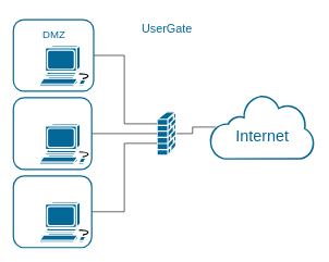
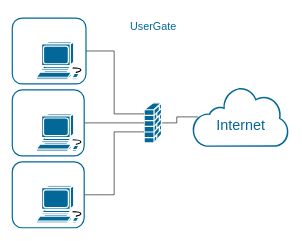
  <mxCell id="0" />
  <mxCell id="1" parent="0" />
  <mxCell id="2" style="edgeStyle=orthogonalEdgeStyle;rounded=0;orthogonalLoop=1;jettySize=auto;html=1;entryX=0.06;entryY=0.5;entryDx=0;entryDy=0;entryPerimeter=0;fontSize=24;fontColor=#036897;endArrow=none;endFill=0;" edge="1" parent="1" source="3" target="4"><mxGeometry relative="1" as="geometry" /></mxCell>
  <mxCell id="3" value="" style="shape=mxgraph.cisco.security.firewall;sketch=0;html=1;pointerEvents=1;dashed=0;fillColor=#036897;strokeColor=#ffffff;strokeWidth=2;verticalLabelPosition=bottom;verticalAlign=top;align=center;outlineConnect=0;" vertex="1" parent="1"><mxGeometry x="240" y="170.5" width="29" height="67" as="geometry" /></mxCell>
  <mxCell id="4" value="&lt;br&gt;Internet" style="sketch=0;aspect=fixed;pointerEvents=1;shadow=0;dashed=0;html=1;strokeColor=none;labelPosition=center;verticalLabelPosition=middle;verticalAlign=middle;align=center;fillColor=#036897;shape=mxgraph.mscae.enterprise.internet_hollow;fontSize=24;fontColor=#036897;" vertex="1" parent="1"><mxGeometry x="320" y="144" width="161.29" height="100" as="geometry" /></mxCell>
  <mxCell id="5" style="edgeStyle=orthogonalEdgeStyle;rounded=0;orthogonalLoop=1;jettySize=auto;html=1;fontSize=24;fontColor=#036897;endArrow=none;endFill=0;" edge="1" parent="1" source="14" target="3"><mxGeometry relative="1" as="geometry" /></mxCell>
  <mxCell id="6" style="edgeStyle=orthogonalEdgeStyle;rounded=0;orthogonalLoop=1;jettySize=auto;html=1;fontSize=24;fontColor=#036897;endArrow=none;endFill=0;" edge="1" parent="1" source="17" target="3"><mxGeometry relative="1" as="geometry"><Array as="points"><mxPoint x="190" y="324" /><mxPoint x="190" y="219" /></Array></mxGeometry></mxCell>
  <mxCell id="7" style="edgeStyle=orthogonalEdgeStyle;rounded=0;orthogonalLoop=1;jettySize=auto;html=1;fontSize=24;fontColor=#036897;endArrow=none;endFill=0;" edge="1" parent="1" source="10" target="3"><mxGeometry relative="1" as="geometry"><Array as="points"><mxPoint x="190" y="84" /><mxPoint x="190" y="189" /></Array></mxGeometry></mxCell>
  <mxCell id="8" value="" style="group" vertex="1" connectable="0" parent="1"><mxGeometry x="20" y="29" width="123" height="110" as="geometry" /></mxCell>
  <mxCell id="9" value="" style="shape=mxgraph.cisco.computers_and_peripherals.workstation;sketch=0;html=1;pointerEvents=1;dashed=0;fillColor=#036897;strokeColor=#ffffff;strokeWidth=2;verticalLabelPosition=bottom;verticalAlign=top;align=center;outlineConnect=0;" vertex="1" parent="8"><mxGeometry x="40" y="40" width="83" height="62" as="geometry" /></mxCell>
  <mxCell id="10" value="" style="rounded=1;whiteSpace=wrap;html=1;fontSize=24;fontColor=#036897;strokeWidth=2;fillColor=none;strokeColor=#036897;" vertex="1" parent="8"><mxGeometry width="123" height="110" as="geometry" /></mxCell>
- <mxCell id="11" value="&lt;font style=&quot;font-size: 16px&quot;&gt;DMZ&lt;/font&gt;" style="text;html=1;align=center;verticalAlign=middle;resizable=0;points=[];autosize=1;strokeColor=none;fillColor=none;fontSize=24;fontColor=#036897;" vertex="1" parent="8"><mxGeometry x="36.5" width="50" height="40" as="geometry" /></mxCell>
  <mxCell id="12" value="" style="group" vertex="1" connectable="0" parent="1"><mxGeometry x="20" y="149" width="123" height="110" as="geometry" /></mxCell>
  <mxCell id="13" value="" style="shape=mxgraph.cisco.computers_and_peripherals.workstation;sketch=0;html=1;pointerEvents=1;dashed=0;fillColor=#036897;strokeColor=#ffffff;strokeWidth=2;verticalLabelPosition=bottom;verticalAlign=top;align=center;outlineConnect=0;" vertex="1" parent="12"><mxGeometry x="40" y="40" width="83" height="62" as="geometry" /></mxCell>
  <mxCell id="14" value="" style="rounded=1;whiteSpace=wrap;html=1;fontSize=24;fontColor=#036897;strokeWidth=2;fillColor=none;strokeColor=#036897;" vertex="1" parent="12"><mxGeometry width="120" height="110" as="geometry" /></mxCell>
  <mxCell id="15" value="" style="group" vertex="1" connectable="0" parent="1"><mxGeometry x="20" y="269" width="123" height="110" as="geometry" /></mxCell>
  <mxCell id="16" value="" style="shape=mxgraph.cisco.computers_and_peripherals.workstation;sketch=0;html=1;pointerEvents=1;dashed=0;fillColor=#036897;strokeColor=#ffffff;strokeWidth=2;verticalLabelPosition=bottom;verticalAlign=top;align=center;outlineConnect=0;" vertex="1" parent="15"><mxGeometry x="40" y="40" width="83" height="62" as="geometry" /></mxCell>
  <mxCell id="17" value="" style="rounded=1;whiteSpace=wrap;html=1;fontSize=24;fontColor=#036897;strokeWidth=2;fillColor=none;strokeColor=#036897;" vertex="1" parent="15"><mxGeometry width="120" height="110" as="geometry" /></mxCell>
  <mxCell id="18" value="&lt;font style=&quot;font-size: 18px&quot;&gt;UserGate&lt;/font&gt;" style="text;html=1;align=center;verticalAlign=middle;resizable=0;points=[];autosize=1;strokeColor=none;fillColor=none;fontSize=24;fontColor=#036897;" vertex="1" parent="1"><mxGeometry x="209.5" y="20.5" width="90" height="40" as="geometry" /></mxCell>
